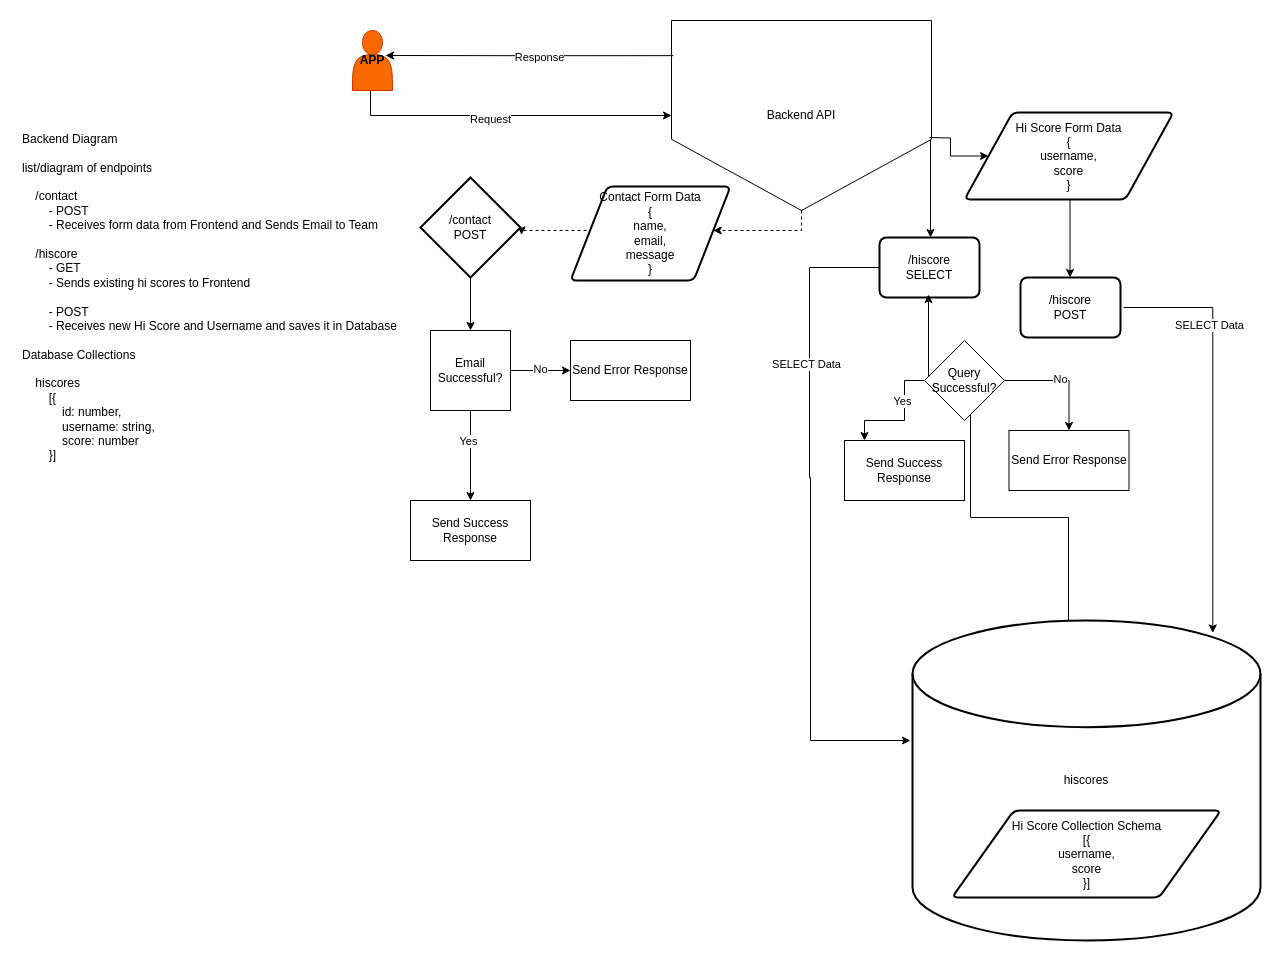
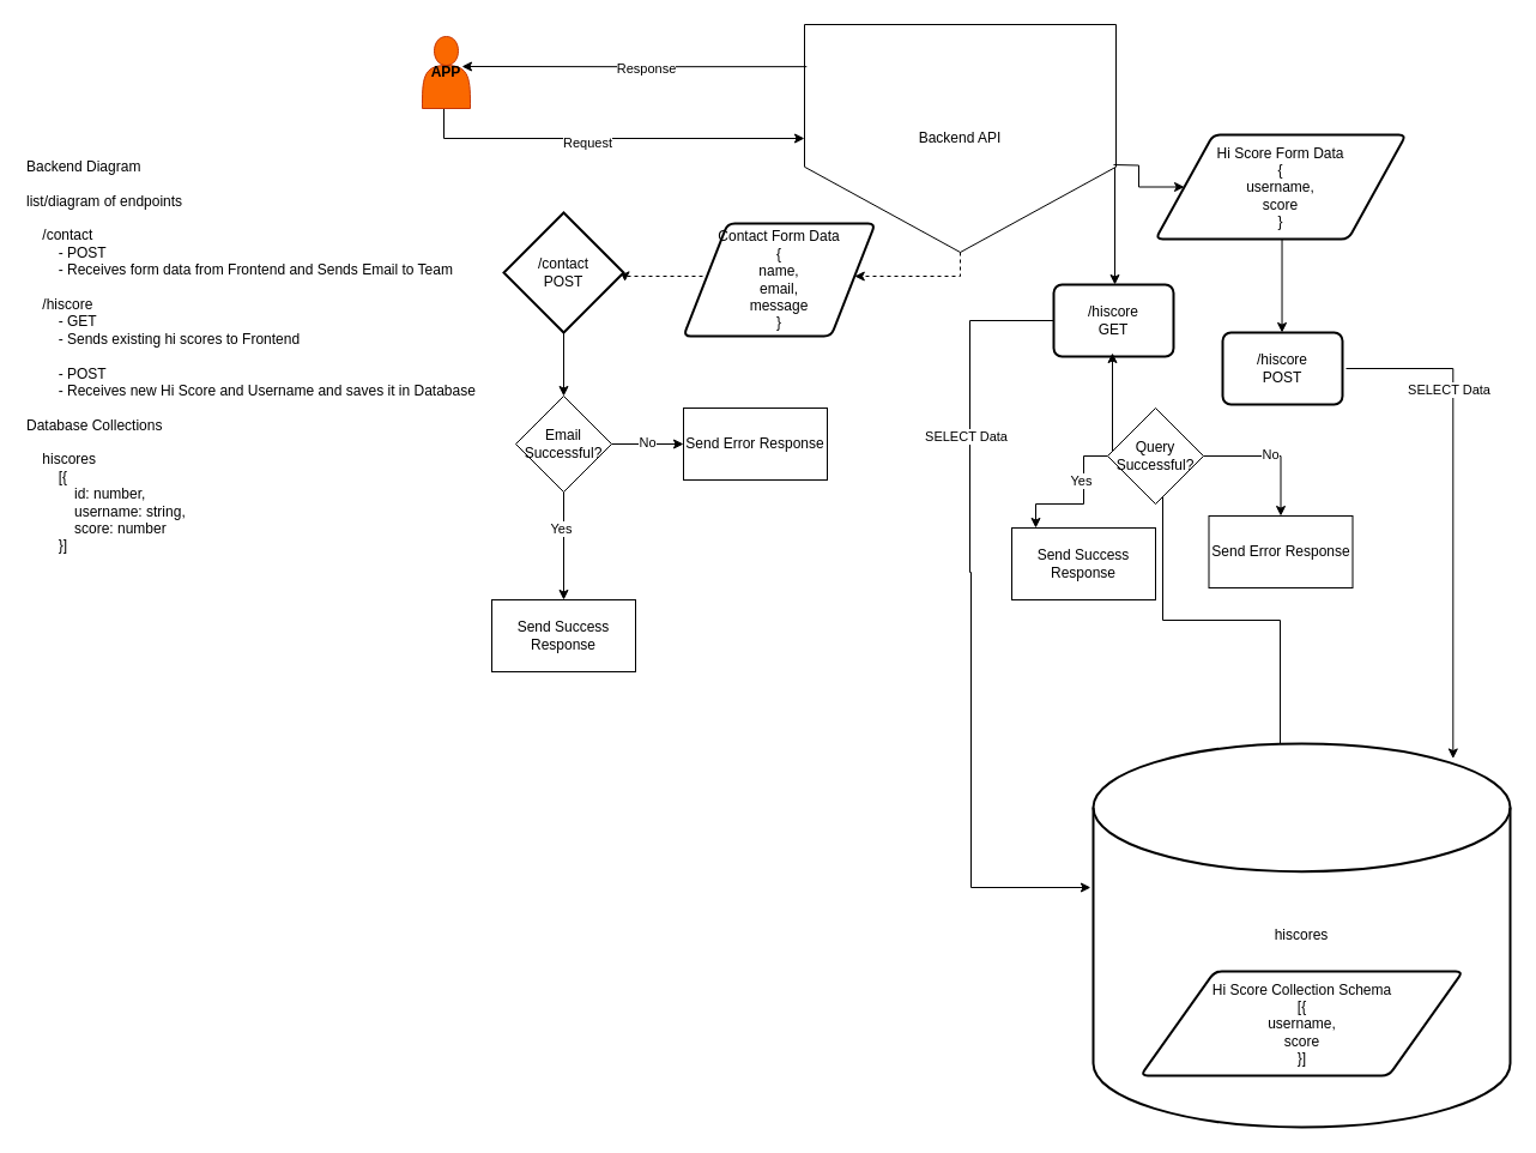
  <mxCell id="0" />
  <mxCell id="1" parent="0" />
  <mxCell id="2" style="edgeStyle=orthogonalEdgeStyle;rounded=0;orthogonalLoop=1;jettySize=auto;html=1;" edge="1" parent="1" source="4" target="10"><mxGeometry relative="1" as="geometry"><mxPoint x="620" y="60" as="targetPoint" /><Array as="points"><mxPoint x="370" y="115" /></Array></mxGeometry></mxCell>
  <mxCell id="3" value="Request" style="edgeLabel;html=1;align=center;verticalAlign=middle;resizable=0;points=[];" vertex="1" connectable="0" parent="2"><mxGeometry x="-0.114" y="-3" relative="1" as="geometry"><mxPoint as="offset" /></mxGeometry></mxCell>
  <mxCell id="4" value="&lt;font style=&quot;color: light-dark(rgb(0, 0, 0), rgb(0, 0, 102));&quot;&gt;&lt;b style=&quot;&quot;&gt;APP&lt;/b&gt;&lt;/font&gt;" style="shape=actor;whiteSpace=wrap;html=1;fillColor=#fa6800;fontColor=#000000;strokeColor=#C73500;" vertex="1" parent="1"><mxGeometry x="352" y="30" width="40" height="60" as="geometry" /></mxCell>
  <mxCell id="5" value="&lt;div&gt;Backend Diagram&lt;/div&gt;&lt;div&gt;&lt;br&gt;&lt;/div&gt;&lt;div&gt;list/diagram of endpoints&lt;/div&gt;&lt;div&gt;&lt;br&gt;&lt;/div&gt;&lt;div&gt;&amp;nbsp; &amp;nbsp; /contact&amp;nbsp;&lt;/div&gt;&lt;div&gt;&amp;nbsp; &amp;nbsp; &amp;nbsp; &amp;nbsp; - POST&lt;/div&gt;&lt;div&gt;&amp;nbsp; &amp;nbsp; &amp;nbsp; &amp;nbsp; - Receives form data from Frontend and Sends Email to Team&lt;/div&gt;&lt;div&gt;&amp;nbsp; &amp;nbsp;&amp;nbsp;&lt;/div&gt;&lt;div&gt;&amp;nbsp; &amp;nbsp; /hiscore&lt;/div&gt;&lt;div&gt;&amp;nbsp; &amp;nbsp; &amp;nbsp; &amp;nbsp; - GET&lt;/div&gt;&lt;div&gt;&amp;nbsp; &amp;nbsp; &amp;nbsp; &amp;nbsp; - Sends existing hi scores to Frontend&lt;/div&gt;&lt;div&gt;&lt;br&gt;&lt;/div&gt;&lt;div&gt;&amp;nbsp; &amp;nbsp; &amp;nbsp; &amp;nbsp; - POST&lt;/div&gt;&lt;div&gt;&amp;nbsp; &amp;nbsp; &amp;nbsp; &amp;nbsp; - Receives new Hi Score and Username and saves it in Database&lt;/div&gt;&lt;div&gt;&lt;br&gt;&lt;/div&gt;&lt;div&gt;Database Collections&lt;/div&gt;&lt;div&gt;&lt;br&gt;&lt;/div&gt;&lt;div&gt;&amp;nbsp; &amp;nbsp; hiscores&lt;/div&gt;&lt;div&gt;&amp;nbsp; &amp;nbsp; &amp;nbsp; &amp;nbsp; [{&lt;/div&gt;&lt;div&gt;&amp;nbsp; &amp;nbsp; &amp;nbsp; &amp;nbsp; &amp;nbsp; &amp;nbsp; id: number,&lt;/div&gt;&lt;div&gt;&amp;nbsp; &amp;nbsp; &amp;nbsp; &amp;nbsp; &amp;nbsp; &amp;nbsp; username: string,&lt;/div&gt;&lt;div&gt;&amp;nbsp; &amp;nbsp; &amp;nbsp; &amp;nbsp; &amp;nbsp; &amp;nbsp; score: number&lt;/div&gt;&lt;div&gt;&amp;nbsp; &amp;nbsp; &amp;nbsp; &amp;nbsp; }]&lt;/div&gt;&lt;div&gt;&amp;nbsp; &amp;nbsp;&amp;nbsp;&lt;/div&gt;" style="text;html=1;align=left;verticalAlign=middle;resizable=0;points=[];autosize=1;strokeColor=none;fillColor=none;" vertex="1" parent="1"><mxGeometry y="124" width="400" height="360" as="geometry" x="20" /></mxCell>
  <mxCell id="6" style="edgeStyle=orthogonalEdgeStyle;rounded=0;orthogonalLoop=1;jettySize=auto;html=1;" edge="1" parent="1"><mxGeometry relative="1" as="geometry"><mxPoint x="770" y="130" as="targetPoint" /><Array as="points"><mxPoint x="421" y="250" /><mxPoint x="421" y="120" /><mxPoint x="770" y="120" /></Array></mxGeometry></mxCell>
  <mxCell id="7" style="edgeStyle=orthogonalEdgeStyle;rounded=0;orthogonalLoop=1;jettySize=auto;html=1;entryX=1.011;entryY=0.574;entryDx=0;entryDy=0;entryPerimeter=0;exitX=0.5;exitY=1;exitDx=0;exitDy=0;dashed=1;" edge="1" parent="1" source="20" target="18"><mxGeometry relative="1" as="geometry"><mxPoint x="625" y="225" as="targetPoint" /><mxPoint x="795" y="210" as="sourcePoint" /><Array as="points"><mxPoint x="521" y="230" /></Array></mxGeometry></mxCell>
  <mxCell id="8" style="edgeStyle=orthogonalEdgeStyle;rounded=0;orthogonalLoop=1;jettySize=auto;html=1;" edge="1" parent="1"><mxGeometry relative="1" as="geometry"><mxPoint x="930" y="237" as="targetPoint" /><mxPoint x="930" y="137" as="sourcePoint" /></mxGeometry></mxCell>
  <mxCell id="9" style="edgeStyle=orthogonalEdgeStyle;rounded=0;orthogonalLoop=1;jettySize=auto;html=1;" edge="1" parent="1" target="14"><mxGeometry relative="1" as="geometry"><mxPoint x="1030" y="247" as="targetPoint" /><mxPoint x="1069.538" y="199" as="sourcePoint" /></mxGeometry></mxCell>
  <mxCell id="10" value="Backend API" style="shape=offPageConnector;whiteSpace=wrap;html=1;" vertex="1" parent="1"><mxGeometry x="671" y="20" width="260" height="190" as="geometry" /></mxCell>
  <mxCell id="11" style="edgeStyle=orthogonalEdgeStyle;rounded=0;orthogonalLoop=1;jettySize=auto;html=1;entryX=-0.006;entryY=0.375;entryDx=0;entryDy=0;entryPerimeter=0;" edge="1" parent="1" target="16"><mxGeometry relative="1" as="geometry"><mxPoint x="899" y="477" as="targetPoint" /><mxPoint x="880" y="267" as="sourcePoint" /><Array as="points"><mxPoint x="809" y="267" /><mxPoint x="809" y="477" /><mxPoint x="810" y="477" /><mxPoint x="810" y="740" /></Array></mxGeometry></mxCell>
  <mxCell id="12" value="SELECT Data" style="edgeLabel;html=1;align=center;verticalAlign=middle;resizable=0;points=[];" vertex="1" connectable="0" parent="11"><mxGeometry x="-0.483" y="-4" relative="1" as="geometry"><mxPoint as="offset" /></mxGeometry></mxCell>
- <mxCell id="13" value="/hiscore&lt;div&gt;SELECT&lt;/div&gt;" style="shape=label;html=1;strokeWidth=2;whiteSpace=wrap;rounded=1;arcSize=14;size=0.23;absoluteArcSize=1;" vertex="1" parent="1"><mxGeometry x="879" y="237" width="100" height="60" as="geometry" /></mxCell>
+ <mxCell id="13" value="/hiscore&lt;div&gt;GET&lt;/div&gt;" style="shape=label;html=1;strokeWidth=2;whiteSpace=wrap;rounded=1;arcSize=14;size=0.23;absoluteArcSize=1;" vertex="1" parent="1"><mxGeometry x="879" y="237" width="100" height="60" as="geometry" /></mxCell>
  <mxCell id="14" value="/hiscore&lt;div&gt;POST&lt;/div&gt;" style="shape=label;html=1;strokeWidth=2;whiteSpace=wrap;rounded=1;arcSize=14;size=0.23;absoluteArcSize=1;" vertex="1" parent="1"><mxGeometry x="1020" y="277" width="100" height="60" as="geometry" /></mxCell>
  <mxCell id="15" style="edgeStyle=orthogonalEdgeStyle;rounded=0;orthogonalLoop=1;jettySize=auto;html=1;entryX=0.5;entryY=1;entryDx=0;entryDy=0;exitX=0.436;exitY=0.012;exitDx=0;exitDy=0;exitPerimeter=0;" edge="1" parent="1"><mxGeometry relative="1" as="geometry"><mxPoint x="1061.728" y="620.84" as="sourcePoint" /><mxPoint x="928" y="294" as="targetPoint" /><Array as="points"><mxPoint x="1068" y="621" /><mxPoint x="1068" y="517" /><mxPoint x="970" y="517" /><mxPoint x="970" y="376" /><mxPoint x="928" y="376" /></Array></mxGeometry></mxCell>
  <mxCell id="16" value="hiscores" style="strokeWidth=2;html=1;shape=mxgraph.flowchart.database;whiteSpace=wrap;" vertex="1" parent="1"><mxGeometry x="912" y="620" width="348" height="320" as="geometry" /></mxCell>
  <mxCell id="17" style="edgeStyle=orthogonalEdgeStyle;rounded=0;orthogonalLoop=1;jettySize=auto;html=1;" edge="1" parent="1" source="18" target="31"><mxGeometry relative="1" as="geometry"><mxPoint x="470" y="315" as="targetPoint" /></mxGeometry></mxCell>
  <mxCell id="18" value="/contact&lt;div&gt;POST&lt;/div&gt;" style="rhombus;whiteSpace=wrap;html=1;absoluteArcSize=1;arcSize=14;strokeWidth=2;" vertex="1" parent="1"><mxGeometry x="420" y="177" width="100" height="100" as="geometry" /></mxCell>
  <mxCell id="19" value="" style="edgeStyle=orthogonalEdgeStyle;rounded=0;orthogonalLoop=1;jettySize=auto;html=1;exitX=0.5;exitY=1;exitDx=0;exitDy=0;dashed=1;" edge="1" parent="1" source="10" target="20"><mxGeometry relative="1" as="geometry"><mxPoint x="521" y="229" as="targetPoint" /><mxPoint x="710" y="210" as="sourcePoint" /><Array as="points"><mxPoint x="710" y="230" /></Array></mxGeometry></mxCell>
  <mxCell id="20" value="Contact Form Data&lt;div&gt;{&lt;/div&gt;&lt;div&gt;name,&lt;/div&gt;&lt;div&gt;email,&lt;/div&gt;&lt;div&gt;message&lt;/div&gt;&lt;div&gt;}&lt;/div&gt;" style="shape=parallelogram;html=1;strokeWidth=2;perimeter=parallelogramPerimeter;whiteSpace=wrap;rounded=1;arcSize=12;size=0.23;" vertex="1" parent="1"><mxGeometry x="570" y="186" width="160" height="94" as="geometry" /></mxCell>
  <mxCell id="21" value="" style="edgeStyle=orthogonalEdgeStyle;rounded=0;orthogonalLoop=1;jettySize=auto;html=1;" edge="1" parent="1" target="22"><mxGeometry relative="1" as="geometry"><mxPoint x="1069" y="227" as="targetPoint" /><mxPoint x="929" y="137" as="sourcePoint" /></mxGeometry></mxCell>
  <mxCell id="22" value="Hi Score Form Data&lt;div&gt;{&lt;/div&gt;&lt;div&gt;username,&lt;/div&gt;&lt;div&gt;score&lt;/div&gt;&lt;div&gt;}&lt;/div&gt;" style="shape=parallelogram;html=1;strokeWidth=2;perimeter=parallelogramPerimeter;whiteSpace=wrap;rounded=1;arcSize=12;size=0.23;" vertex="1" parent="1"><mxGeometry x="964" y="112" width="209" height="87" as="geometry" /></mxCell>
  <mxCell id="23" style="edgeStyle=orthogonalEdgeStyle;rounded=0;orthogonalLoop=1;jettySize=auto;html=1;exitX=1;exitY=0.5;exitDx=0;exitDy=0;entryX=0.863;entryY=0.039;entryDx=0;entryDy=0;entryPerimeter=0;" edge="1" parent="1" target="16"><mxGeometry relative="1" as="geometry"><mxPoint x="1215.324" y="632.8" as="targetPoint" /><mxPoint x="1123" y="307" as="sourcePoint" /><Array as="points"><mxPoint x="1212" y="307" /></Array></mxGeometry></mxCell>
  <mxCell id="24" value="SELECT Data" style="edgeLabel;html=1;align=center;verticalAlign=middle;resizable=0;points=[];" vertex="1" connectable="0" parent="23"><mxGeometry x="-0.483" y="-4" relative="1" as="geometry"><mxPoint as="offset" /></mxGeometry></mxCell>
  <mxCell id="25" style="edgeStyle=orthogonalEdgeStyle;rounded=0;orthogonalLoop=1;jettySize=auto;html=1;exitX=0.007;exitY=0.185;exitDx=0;exitDy=0;exitPerimeter=0;" edge="1" parent="1" source="10"><mxGeometry relative="1" as="geometry"><mxPoint x="654" y="55" as="sourcePoint" /><mxPoint x="385" y="55" as="targetPoint" /><Array as="points" /></mxGeometry></mxCell>
  <mxCell id="26" value="Response" style="edgeLabel;html=1;align=center;verticalAlign=middle;resizable=0;points=[];" vertex="1" connectable="0" parent="25"><mxGeometry x="-0.07" y="1" relative="1" as="geometry"><mxPoint as="offset" /></mxGeometry></mxCell>
  <mxCell id="27" value="" style="edgeStyle=orthogonalEdgeStyle;rounded=0;orthogonalLoop=1;jettySize=auto;html=1;" edge="1" parent="1" source="31" target="32"><mxGeometry relative="1" as="geometry" /></mxCell>
  <mxCell id="28" value="Yes" style="edgeLabel;html=1;align=center;verticalAlign=middle;resizable=0;points=[];" vertex="1" connectable="0" parent="27"><mxGeometry x="-0.337" y="-3" relative="1" as="geometry"><mxPoint as="offset" /></mxGeometry></mxCell>
  <mxCell id="29" value="" style="edgeStyle=orthogonalEdgeStyle;rounded=0;orthogonalLoop=1;jettySize=auto;html=1;" edge="1" parent="1" source="31" target="33"><mxGeometry relative="1" as="geometry" /></mxCell>
  <mxCell id="30" value="No" style="edgeLabel;html=1;align=center;verticalAlign=middle;resizable=0;points=[];" vertex="1" connectable="0" parent="29"><mxGeometry x="-0.033" y="2" relative="1" as="geometry"><mxPoint as="offset" /></mxGeometry></mxCell>
- <mxCell id="31" value="Email Successful?" style="whiteSpace=wrap;html=1;rounded=0;" vertex="1" parent="1"><mxGeometry x="430" y="330" width="80" height="80" as="geometry" /></mxCell>
+ <mxCell id="31" value="Email Successful?" style="rhombus;whiteSpace=wrap;html=1;" vertex="1" parent="1"><mxGeometry x="430" y="330" width="80" height="80" as="geometry" /></mxCell>
  <mxCell id="32" value="Send Success Response" style="whiteSpace=wrap;html=1;" vertex="1" parent="1"><mxGeometry x="410" y="500" width="120" height="60" as="geometry" /></mxCell>
  <mxCell id="33" value="Send Error Response" style="whiteSpace=wrap;html=1;" vertex="1" parent="1"><mxGeometry x="570" y="340" width="120" height="60" as="geometry" /></mxCell>
  <mxCell id="34" value="" style="edgeStyle=orthogonalEdgeStyle;rounded=0;orthogonalLoop=1;jettySize=auto;html=1;" edge="1" parent="1" source="38" target="39"><mxGeometry relative="1" as="geometry"><Array as="points"><mxPoint x="904" y="380" /><mxPoint x="904" y="420" /><mxPoint x="864" y="420" /></Array></mxGeometry></mxCell>
  <mxCell id="35" value="Yes" style="edgeLabel;html=1;align=center;verticalAlign=middle;resizable=0;points=[];" vertex="1" connectable="0" parent="34"><mxGeometry x="-0.337" y="-3" relative="1" as="geometry"><mxPoint as="offset" /></mxGeometry></mxCell>
  <mxCell id="36" value="" style="edgeStyle=orthogonalEdgeStyle;rounded=0;orthogonalLoop=1;jettySize=auto;html=1;" edge="1" parent="1" source="38" target="40"><mxGeometry relative="1" as="geometry" /></mxCell>
  <mxCell id="37" value="No" style="edgeLabel;html=1;align=center;verticalAlign=middle;resizable=0;points=[];" vertex="1" connectable="0" parent="36"><mxGeometry x="-0.033" y="2" relative="1" as="geometry"><mxPoint as="offset" /></mxGeometry></mxCell>
  <mxCell id="38" value="Query Successful?" style="rhombus;whiteSpace=wrap;html=1;" vertex="1" parent="1"><mxGeometry x="924" y="340" width="80" height="80" as="geometry" /></mxCell>
  <mxCell id="39" value="Send Success Response" style="whiteSpace=wrap;html=1;" vertex="1" parent="1"><mxGeometry x="844" y="440" width="120" height="60" as="geometry" /></mxCell>
  <mxCell id="40" value="Send Error Response" style="whiteSpace=wrap;html=1;" vertex="1" parent="1"><mxGeometry x="1008.5" y="430" width="120" height="60" as="geometry" /></mxCell>
  <mxCell id="41" value="Hi Score Collection Schema&lt;div&gt;[{&lt;/div&gt;&lt;div&gt;username,&lt;/div&gt;&lt;div&gt;score&lt;/div&gt;&lt;div&gt;}]&lt;/div&gt;" style="shape=parallelogram;html=1;strokeWidth=2;perimeter=parallelogramPerimeter;whiteSpace=wrap;rounded=1;arcSize=12;size=0.23;" vertex="1" parent="1"><mxGeometry x="951.5" y="810" width="269" height="87" as="geometry" /></mxCell>
